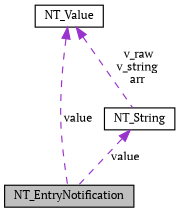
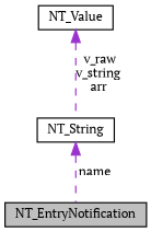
  digraph {
    fontname="PT Serif"
    node [color=black fillcolor=white fontname="PT Serif" fontsize=10 shape=record style=filled]
    edge [color=darkorchid3 dir=back fontname="PT Serif" fontsize=10 labelfontname=Helvetica labelfontsize=10 style=dashed]
    n1 [fillcolor=grey75 fontcolor=black height=0.2 label=NT_EntryNotification width=0.4]
    n2 [height=0.2 label=NT_Value width=0.4]
    n3 [height=0.2 label=NT_String width=0.4]
-   n2 -> n1 [label=" value"]
    n2 -> n3 [label=" v_raw\nv_string\narr"]
-   n3 -> n1 [label=" value"]
+   n3 -> n1 [label=" name"]
  }
